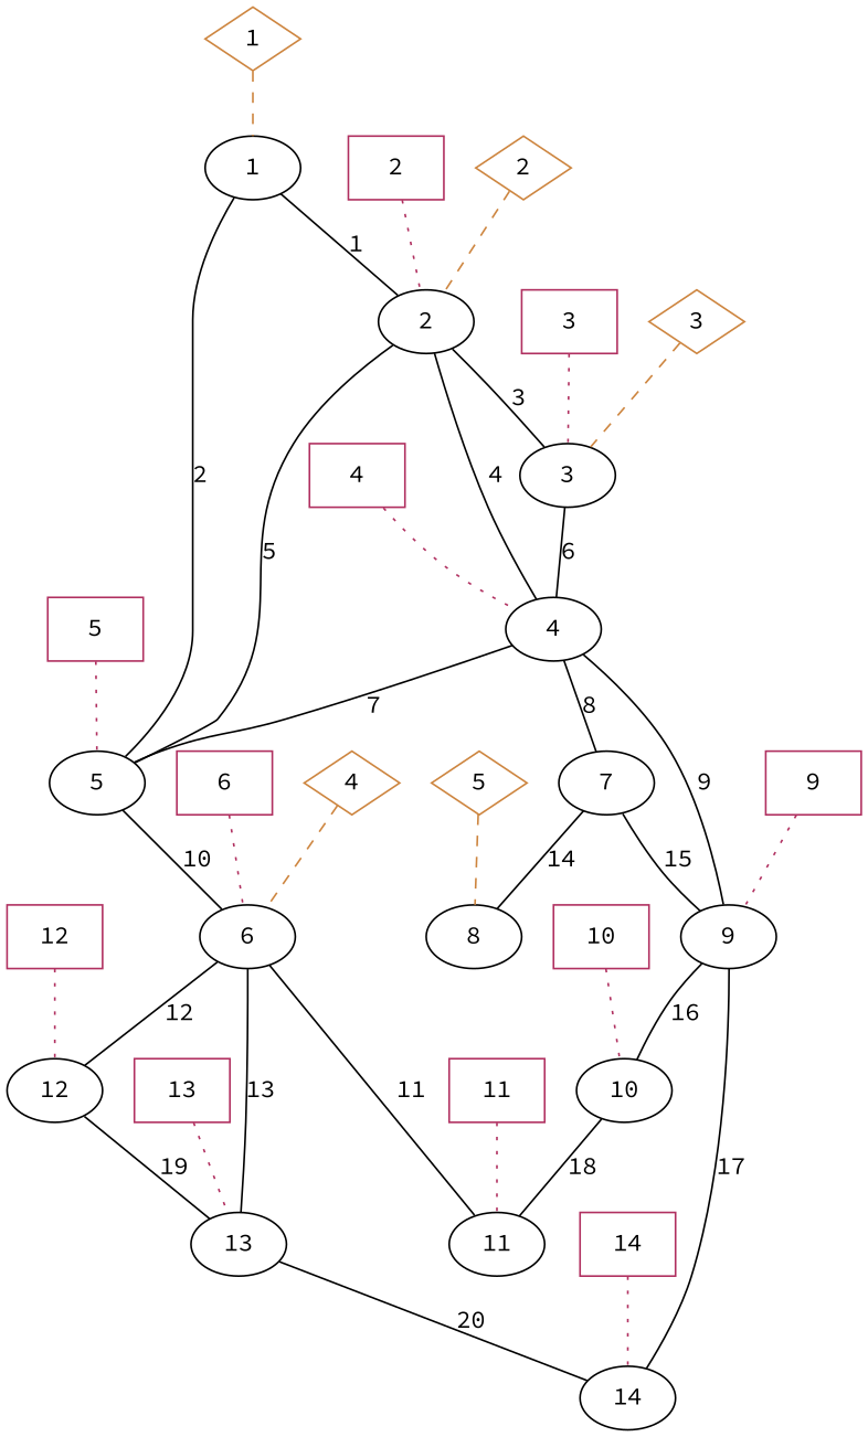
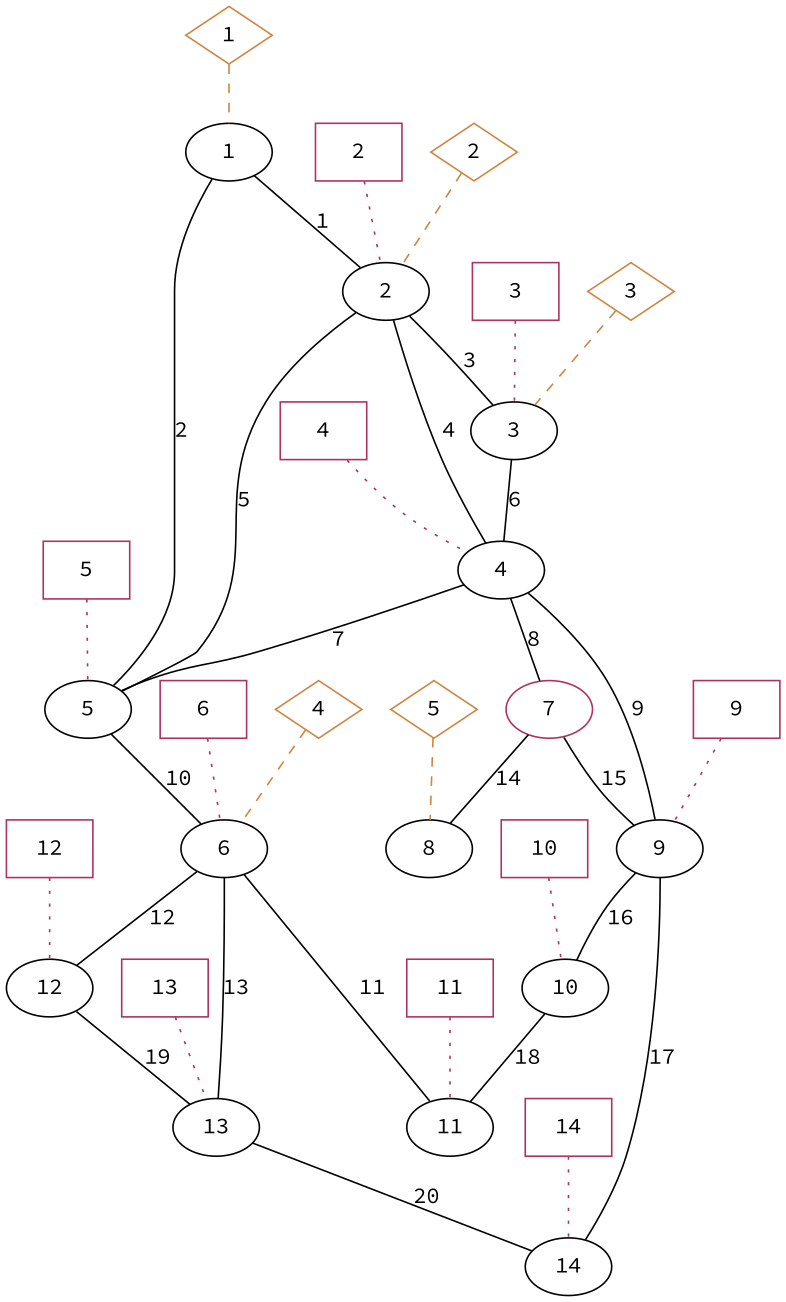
  graph {
    fontname="Source Code Pro"
    node [fontname="Source Code Pro"]
    edge [fontname="Source Code Pro"]
    n1 [label=4]
    n2 [label=5]
-   n3 [label=7]
+   n3 [label=7 color=maroon]
    n4 [label=9]
    n5 [label=1]
    n6 [label=2]
    n7 [label=12]
    n8 [label=13]
    n9 [label=3]
    n10 [label=6]
    n11 [label=11]
    n12 [label=14]
    n13 [label=8]
    n14 [label=10]
    n15 [color=maroon label=5 shape=box]
    n16 [color=maroon label=2 shape=box]
    n17 [color=maroon label=3 shape=box]
    n18 [color=maroon label=9 shape=box]
    n19 [color=maroon label=14 shape=box]
    n20 [color=maroon label=6 shape=box]
    n21 [color=maroon label=10 shape=box]
    n22 [color=maroon label=11 shape=box]
    n23 [color=maroon label=13 shape=box]
    n24 [color=maroon label=12 shape=box]
    n25 [color=maroon label=4 shape=box]
    n26 [color=peru label=4 shape=diamond]
    n27 [color=peru label=1 shape=diamond]
    n28 [color=peru label=5 shape=diamond]
    n29 [color=peru label=2 shape=diamond]
    n30 [color=peru label=3 shape=diamond]
    n1 -- n2 [label=7]
    n1 -- n3 [label=8]
    n1 -- n4 [label=9]
    n2 -- n10 [label=10]
    n3 -- n4 [label=15]
    n3 -- n13 [label=14]
    n4 -- n12 [label=17]
    n4 -- n14 [label=16]
    n5 -- n2 [label=2]
    n5 -- n6 [label=1]
    n6 -- n1 [label=4]
    n6 -- n2 [label=5]
    n6 -- n9 [label=3]
    n7 -- n8 [label=19]
    n8 -- n12 [label=20]
    n9 -- n1 [label=6]
    n10 -- n7 [label=12]
    n10 -- n8 [label=13]
    n10 -- n11 [label=11]
    n14 -- n11 [label=18]
    n15 -- n2 [color=maroon style=dotted]
    n16 -- n6 [color=maroon style=dotted]
    n17 -- n9 [color=maroon style=dotted]
    n18 -- n4 [color=maroon style=dotted]
    n19 -- n12 [color=maroon style=dotted]
    n20 -- n10 [color=maroon style=dotted]
    n21 -- n14 [color=maroon style=dotted]
    n22 -- n11 [color=maroon style=dotted]
    n23 -- n8 [color=maroon style=dotted]
    n24 -- n7 [color=maroon style=dotted]
    n25 -- n1 [color=maroon style=dotted]
    n26 -- n10 [color=peru style=dashed]
    n27 -- n5 [color=peru style=dashed]
    n28 -- n13 [color=peru style=dashed]
    n29 -- n6 [color=peru style=dashed]
    n30 -- n9 [color=peru style=dashed]
  }
